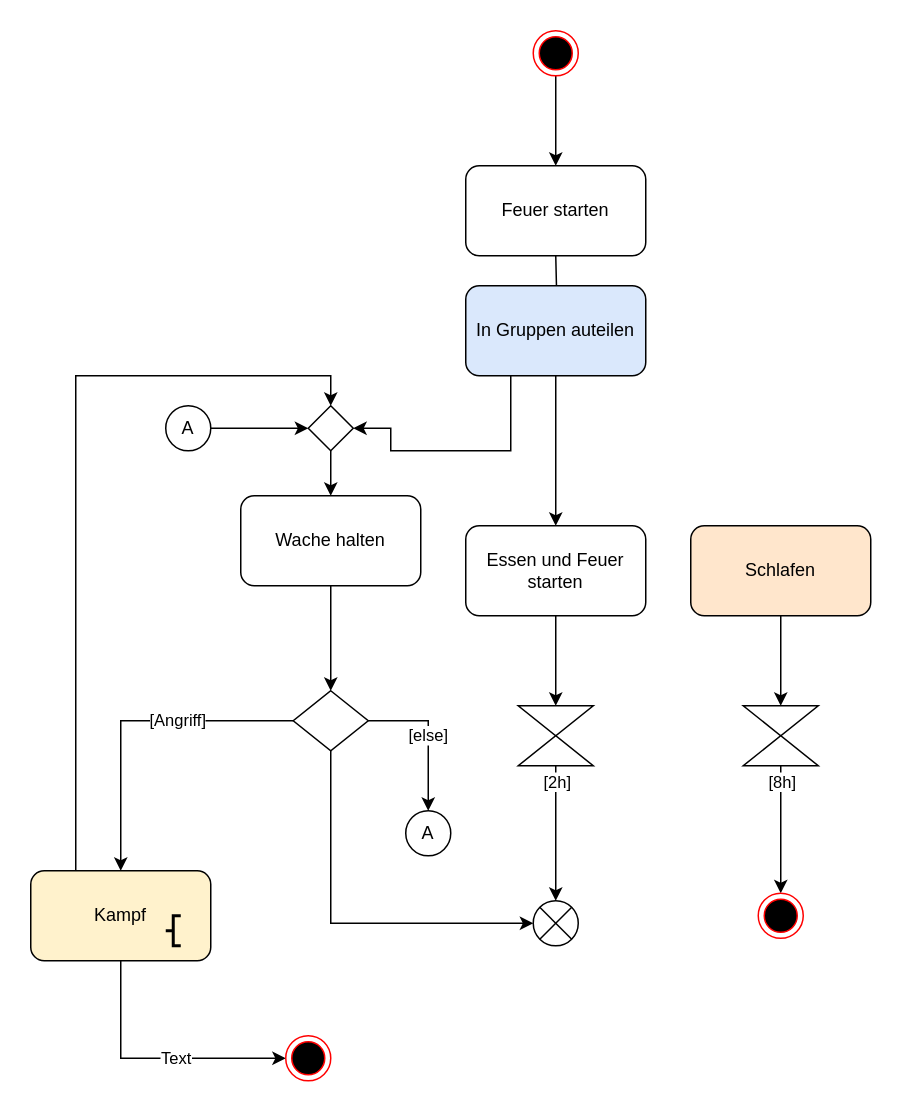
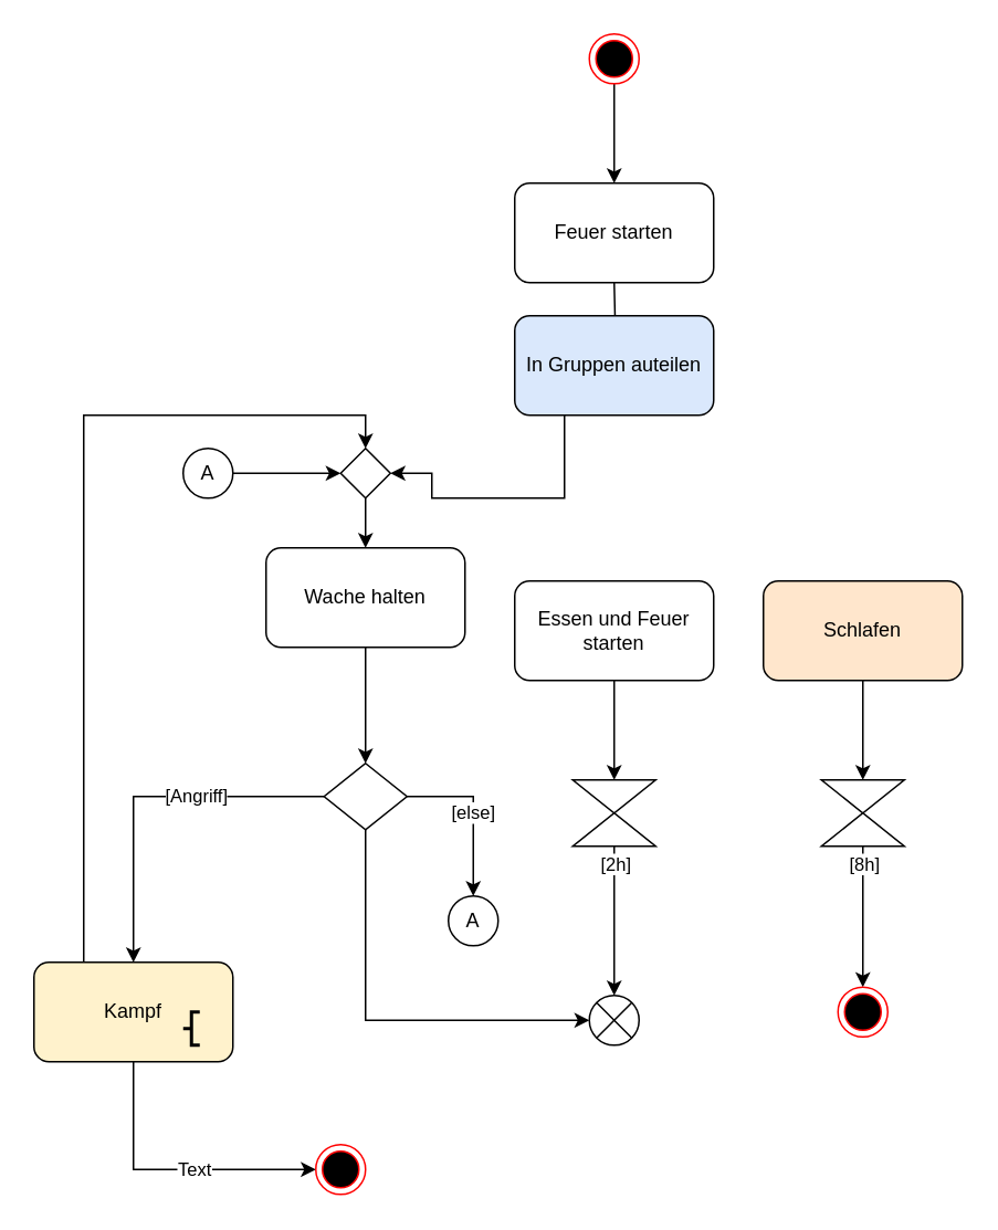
  <mxCell id="0" />
  <mxCell id="1" parent="0" />
  <mxCell id="2" value="" style="edgeStyle=orthogonalEdgeStyle;rounded=0;orthogonalLoop=1;jettySize=auto;html=1;" edge="1" parent="1" target="5"><mxGeometry relative="1" as="geometry"><mxPoint x="370" y="170" as="sourcePoint" /></mxGeometry></mxCell>
  <mxCell id="3" style="edgeStyle=orthogonalEdgeStyle;rounded=0;orthogonalLoop=1;jettySize=auto;html=1;exitX=0.25;exitY=1;exitDx=0;exitDy=0;entryX=1;entryY=0.5;entryDx=0;entryDy=0;" edge="1" parent="1" source="5" target="36"><mxGeometry relative="1" as="geometry"><mxPoint x="340" y="290" as="sourcePoint" /><mxPoint x="210" y="290" as="targetPoint" /><Array as="points"><mxPoint x="340" y="300" /><mxPoint x="260" y="300" /><mxPoint x="260" y="285" /></Array></mxGeometry></mxCell>
- <mxCell id="4" style="edgeStyle=orthogonalEdgeStyle;rounded=0;orthogonalLoop=1;jettySize=auto;html=1;exitX=0.5;exitY=1;exitDx=0;exitDy=0;" edge="1" parent="1" source="5" target="9"><mxGeometry relative="1" as="geometry"><mxPoint x="370" y="290" as="sourcePoint" /></mxGeometry></mxCell>
  <mxCell id="5" value="In Gruppen auteilen" style="rounded=1;whiteSpace=wrap;html=1;fillColor=#dae8fc;" vertex="1" parent="1"><mxGeometry x="310" y="190" width="120" height="60" as="geometry" /></mxCell>
  <mxCell id="6" style="edgeStyle=orthogonalEdgeStyle;rounded=0;orthogonalLoop=1;jettySize=auto;html=1;exitX=0.5;exitY=1;exitDx=0;exitDy=0;entryX=0.5;entryY=0;entryDx=0;entryDy=0;" edge="1" parent="1" source="7"><mxGeometry relative="1" as="geometry"><mxPoint x="220" y="460" as="targetPoint" /></mxGeometry></mxCell>
  <mxCell id="7" value="Wache halten" style="rounded=1;whiteSpace=wrap;html=1;" vertex="1" parent="1"><mxGeometry x="160" y="330" width="120" height="60" as="geometry" /></mxCell>
  <mxCell id="8" style="edgeStyle=orthogonalEdgeStyle;rounded=0;orthogonalLoop=1;jettySize=auto;html=1;exitX=0.5;exitY=1;exitDx=0;exitDy=0;" edge="1" parent="1" source="9" target="27"><mxGeometry relative="1" as="geometry" /></mxCell>
  <mxCell id="9" value="Essen und Feuer&lt;div&gt;starten&lt;/div&gt;" style="rounded=1;whiteSpace=wrap;html=1;" vertex="1" parent="1"><mxGeometry x="310" y="350" width="120" height="60" as="geometry" /></mxCell>
  <mxCell id="10" style="edgeStyle=orthogonalEdgeStyle;rounded=0;orthogonalLoop=1;jettySize=auto;html=1;exitX=0.5;exitY=1;exitDx=0;exitDy=0;entryX=0.5;entryY=0;entryDx=0;entryDy=0;" edge="1" parent="1" source="11" target="30"><mxGeometry relative="1" as="geometry" /></mxCell>
  <mxCell id="11" value="Schlafen" style="rounded=1;whiteSpace=wrap;html=1;fillColor=#ffe6cc;" vertex="1" parent="1"><mxGeometry x="460" y="350" width="120" height="60" as="geometry" /></mxCell>
  <mxCell id="12" style="edgeStyle=orthogonalEdgeStyle;rounded=0;orthogonalLoop=1;jettySize=auto;html=1;exitX=0;exitY=0.5;exitDx=0;exitDy=0;entryX=0.5;entryY=0;entryDx=0;entryDy=0;" edge="1" parent="1" source="17" target="21"><mxGeometry relative="1" as="geometry"><mxPoint x="140" y="480" as="targetPoint" /></mxGeometry></mxCell>
  <mxCell id="13" value="[Angriff]" style="edgeLabel;html=1;align=center;verticalAlign=middle;resizable=0;points=[];" vertex="1" connectable="0" parent="12"><mxGeometry x="-0.274" y="-1" relative="1" as="geometry"><mxPoint as="offset" /></mxGeometry></mxCell>
  <mxCell id="14" style="edgeStyle=orthogonalEdgeStyle;rounded=0;orthogonalLoop=1;jettySize=auto;html=1;exitX=0.5;exitY=1;exitDx=0;exitDy=0;entryX=0;entryY=0.5;entryDx=0;entryDy=0;" edge="1" parent="1" source="17" target="31"><mxGeometry relative="1" as="geometry"><mxPoint x="220" y="540" as="targetPoint" /></mxGeometry></mxCell>
  <mxCell id="15" style="edgeStyle=orthogonalEdgeStyle;rounded=0;orthogonalLoop=1;jettySize=auto;html=1;exitX=1;exitY=0.5;exitDx=0;exitDy=0;entryX=0.5;entryY=0;entryDx=0;entryDy=0;" edge="1" parent="1" source="17" target="39"><mxGeometry relative="1" as="geometry"><mxPoint x="287.5" y="530" as="targetPoint" /></mxGeometry></mxCell>
  <mxCell id="16" value="[else]" style="edgeLabel;html=1;align=center;verticalAlign=middle;resizable=0;points=[];" vertex="1" connectable="0" parent="15"><mxGeometry x="-0.016" y="-1" relative="1" as="geometry"><mxPoint as="offset" /></mxGeometry></mxCell>
  <mxCell id="17" value="" style="rhombus;whiteSpace=wrap;html=1;" vertex="1" parent="1"><mxGeometry x="195" y="460" width="50" height="40" as="geometry" /></mxCell>
  <mxCell id="18" style="edgeStyle=orthogonalEdgeStyle;rounded=0;orthogonalLoop=1;jettySize=auto;html=1;exitX=0.5;exitY=1;exitDx=0;exitDy=0;entryX=0;entryY=0.5;entryDx=0;entryDy=0;" edge="1" parent="1" source="21" target="34"><mxGeometry relative="1" as="geometry" /></mxCell>
  <mxCell id="19" value="Text" style="edgeLabel;html=1;align=center;verticalAlign=middle;resizable=0;points=[];" vertex="1" connectable="0" parent="18"><mxGeometry x="0.152" y="1" relative="1" as="geometry"><mxPoint as="offset" /></mxGeometry></mxCell>
  <mxCell id="20" style="edgeStyle=orthogonalEdgeStyle;rounded=0;orthogonalLoop=1;jettySize=auto;html=1;exitX=0.25;exitY=0;exitDx=0;exitDy=0;entryX=0.5;entryY=0;entryDx=0;entryDy=0;" edge="1" parent="1" source="21" target="36"><mxGeometry relative="1" as="geometry" /></mxCell>
  <mxCell id="21" value="Kampf" style="whiteSpace=wrap;html=1;rounded=1;fillColor=#fff2cc;" vertex="1" parent="1"><mxGeometry x="20" y="580" width="120" height="60" as="geometry" /></mxCell>
  <mxCell id="22" style="edgeStyle=orthogonalEdgeStyle;rounded=0;orthogonalLoop=1;jettySize=auto;html=1;exitX=0.5;exitY=1;exitDx=0;exitDy=0;entryX=0.5;entryY=0;entryDx=0;entryDy=0;" edge="1" parent="1" source="23"><mxGeometry relative="1" as="geometry"><mxPoint x="370" y="110" as="targetPoint" /></mxGeometry></mxCell>
  <mxCell id="23" value="" style="ellipse;html=1;shape=endState;fillColor=#000000;strokeColor=#ff0000;" vertex="1" parent="1"><mxGeometry x="355" y="20" width="30" height="30" as="geometry" /></mxCell>
  <mxCell id="24" value="Feuer starten" style="rounded=1;whiteSpace=wrap;html=1;" vertex="1" parent="1"><mxGeometry x="310" y="110" width="120" height="60" as="geometry" /></mxCell>
  <mxCell id="25" style="edgeStyle=orthogonalEdgeStyle;rounded=0;orthogonalLoop=1;jettySize=auto;html=1;exitX=0.5;exitY=1;exitDx=0;exitDy=0;entryX=0.5;entryY=0;entryDx=0;entryDy=0;" edge="1" parent="1" source="27" target="31"><mxGeometry relative="1" as="geometry" /></mxCell>
  <mxCell id="26" value="[2h]" style="edgeLabel;html=1;align=center;verticalAlign=middle;resizable=0;points=[];" vertex="1" connectable="0" parent="25"><mxGeometry x="-0.372" y="1" relative="1" as="geometry"><mxPoint x="-1" y="-18" as="offset" /></mxGeometry></mxCell>
  <mxCell id="27" value="" style="shape=collate;whiteSpace=wrap;html=1;" vertex="1" parent="1"><mxGeometry x="345" y="470" width="50" height="40" as="geometry" /></mxCell>
  <mxCell id="28" style="edgeStyle=orthogonalEdgeStyle;rounded=0;orthogonalLoop=1;jettySize=auto;html=1;exitX=0.5;exitY=1;exitDx=0;exitDy=0;" edge="1" parent="1" source="30" target="33"><mxGeometry relative="1" as="geometry"><mxPoint x="520" y="590" as="targetPoint" /></mxGeometry></mxCell>
  <mxCell id="29" value="[8h]" style="edgeLabel;html=1;align=center;verticalAlign=middle;resizable=0;points=[];" vertex="1" connectable="0" parent="28"><mxGeometry x="0.079" y="-2" relative="1" as="geometry"><mxPoint x="2" y="-36" as="offset" /></mxGeometry></mxCell>
  <mxCell id="30" value="" style="shape=collate;whiteSpace=wrap;html=1;" vertex="1" parent="1"><mxGeometry x="495" y="470" width="50" height="40" as="geometry" /></mxCell>
  <mxCell id="31" value="" style="shape=sumEllipse;perimeter=ellipsePerimeter;whiteSpace=wrap;html=1;backgroundOutline=1;" vertex="1" parent="1"><mxGeometry x="355" y="600" width="30" height="30" as="geometry" /></mxCell>
  <mxCell id="32" value="" style="strokeWidth=2;html=1;shape=mxgraph.flowchart.annotation_2;align=left;labelPosition=right;pointerEvents=1;" vertex="1" parent="1"><mxGeometry x="110" y="610" width="10" height="20" as="geometry" /></mxCell>
  <mxCell id="33" value="" style="ellipse;html=1;shape=endState;fillColor=#000000;strokeColor=#ff0000;" vertex="1" parent="1"><mxGeometry x="505" y="595" width="30" height="30" as="geometry" /></mxCell>
  <mxCell id="34" value="" style="ellipse;html=1;shape=endState;fillColor=#000000;strokeColor=#ff0000;" vertex="1" parent="1"><mxGeometry x="190" y="690" width="30" height="30" as="geometry" /></mxCell>
  <mxCell id="35" style="edgeStyle=orthogonalEdgeStyle;rounded=0;orthogonalLoop=1;jettySize=auto;html=1;exitX=0.5;exitY=1;exitDx=0;exitDy=0;" edge="1" parent="1" source="36" target="7"><mxGeometry relative="1" as="geometry" /></mxCell>
  <mxCell id="36" value="" style="rhombus;whiteSpace=wrap;html=1;" vertex="1" parent="1"><mxGeometry x="205" y="270" width="30" height="30" as="geometry" /></mxCell>
  <mxCell id="37" style="edgeStyle=orthogonalEdgeStyle;rounded=0;orthogonalLoop=1;jettySize=auto;html=1;exitX=1;exitY=0.5;exitDx=0;exitDy=0;entryX=0;entryY=0.5;entryDx=0;entryDy=0;" edge="1" parent="1" source="38" target="36"><mxGeometry relative="1" as="geometry" /></mxCell>
  <mxCell id="38" value="A" style="ellipse;whiteSpace=wrap;html=1;aspect=fixed;" vertex="1" parent="1"><mxGeometry x="110" y="270" width="30" height="30" as="geometry" /></mxCell>
  <mxCell id="39" value="A" style="ellipse;whiteSpace=wrap;html=1;aspect=fixed;" vertex="1" parent="1"><mxGeometry x="270" y="540" width="30" height="30" as="geometry" /></mxCell>
